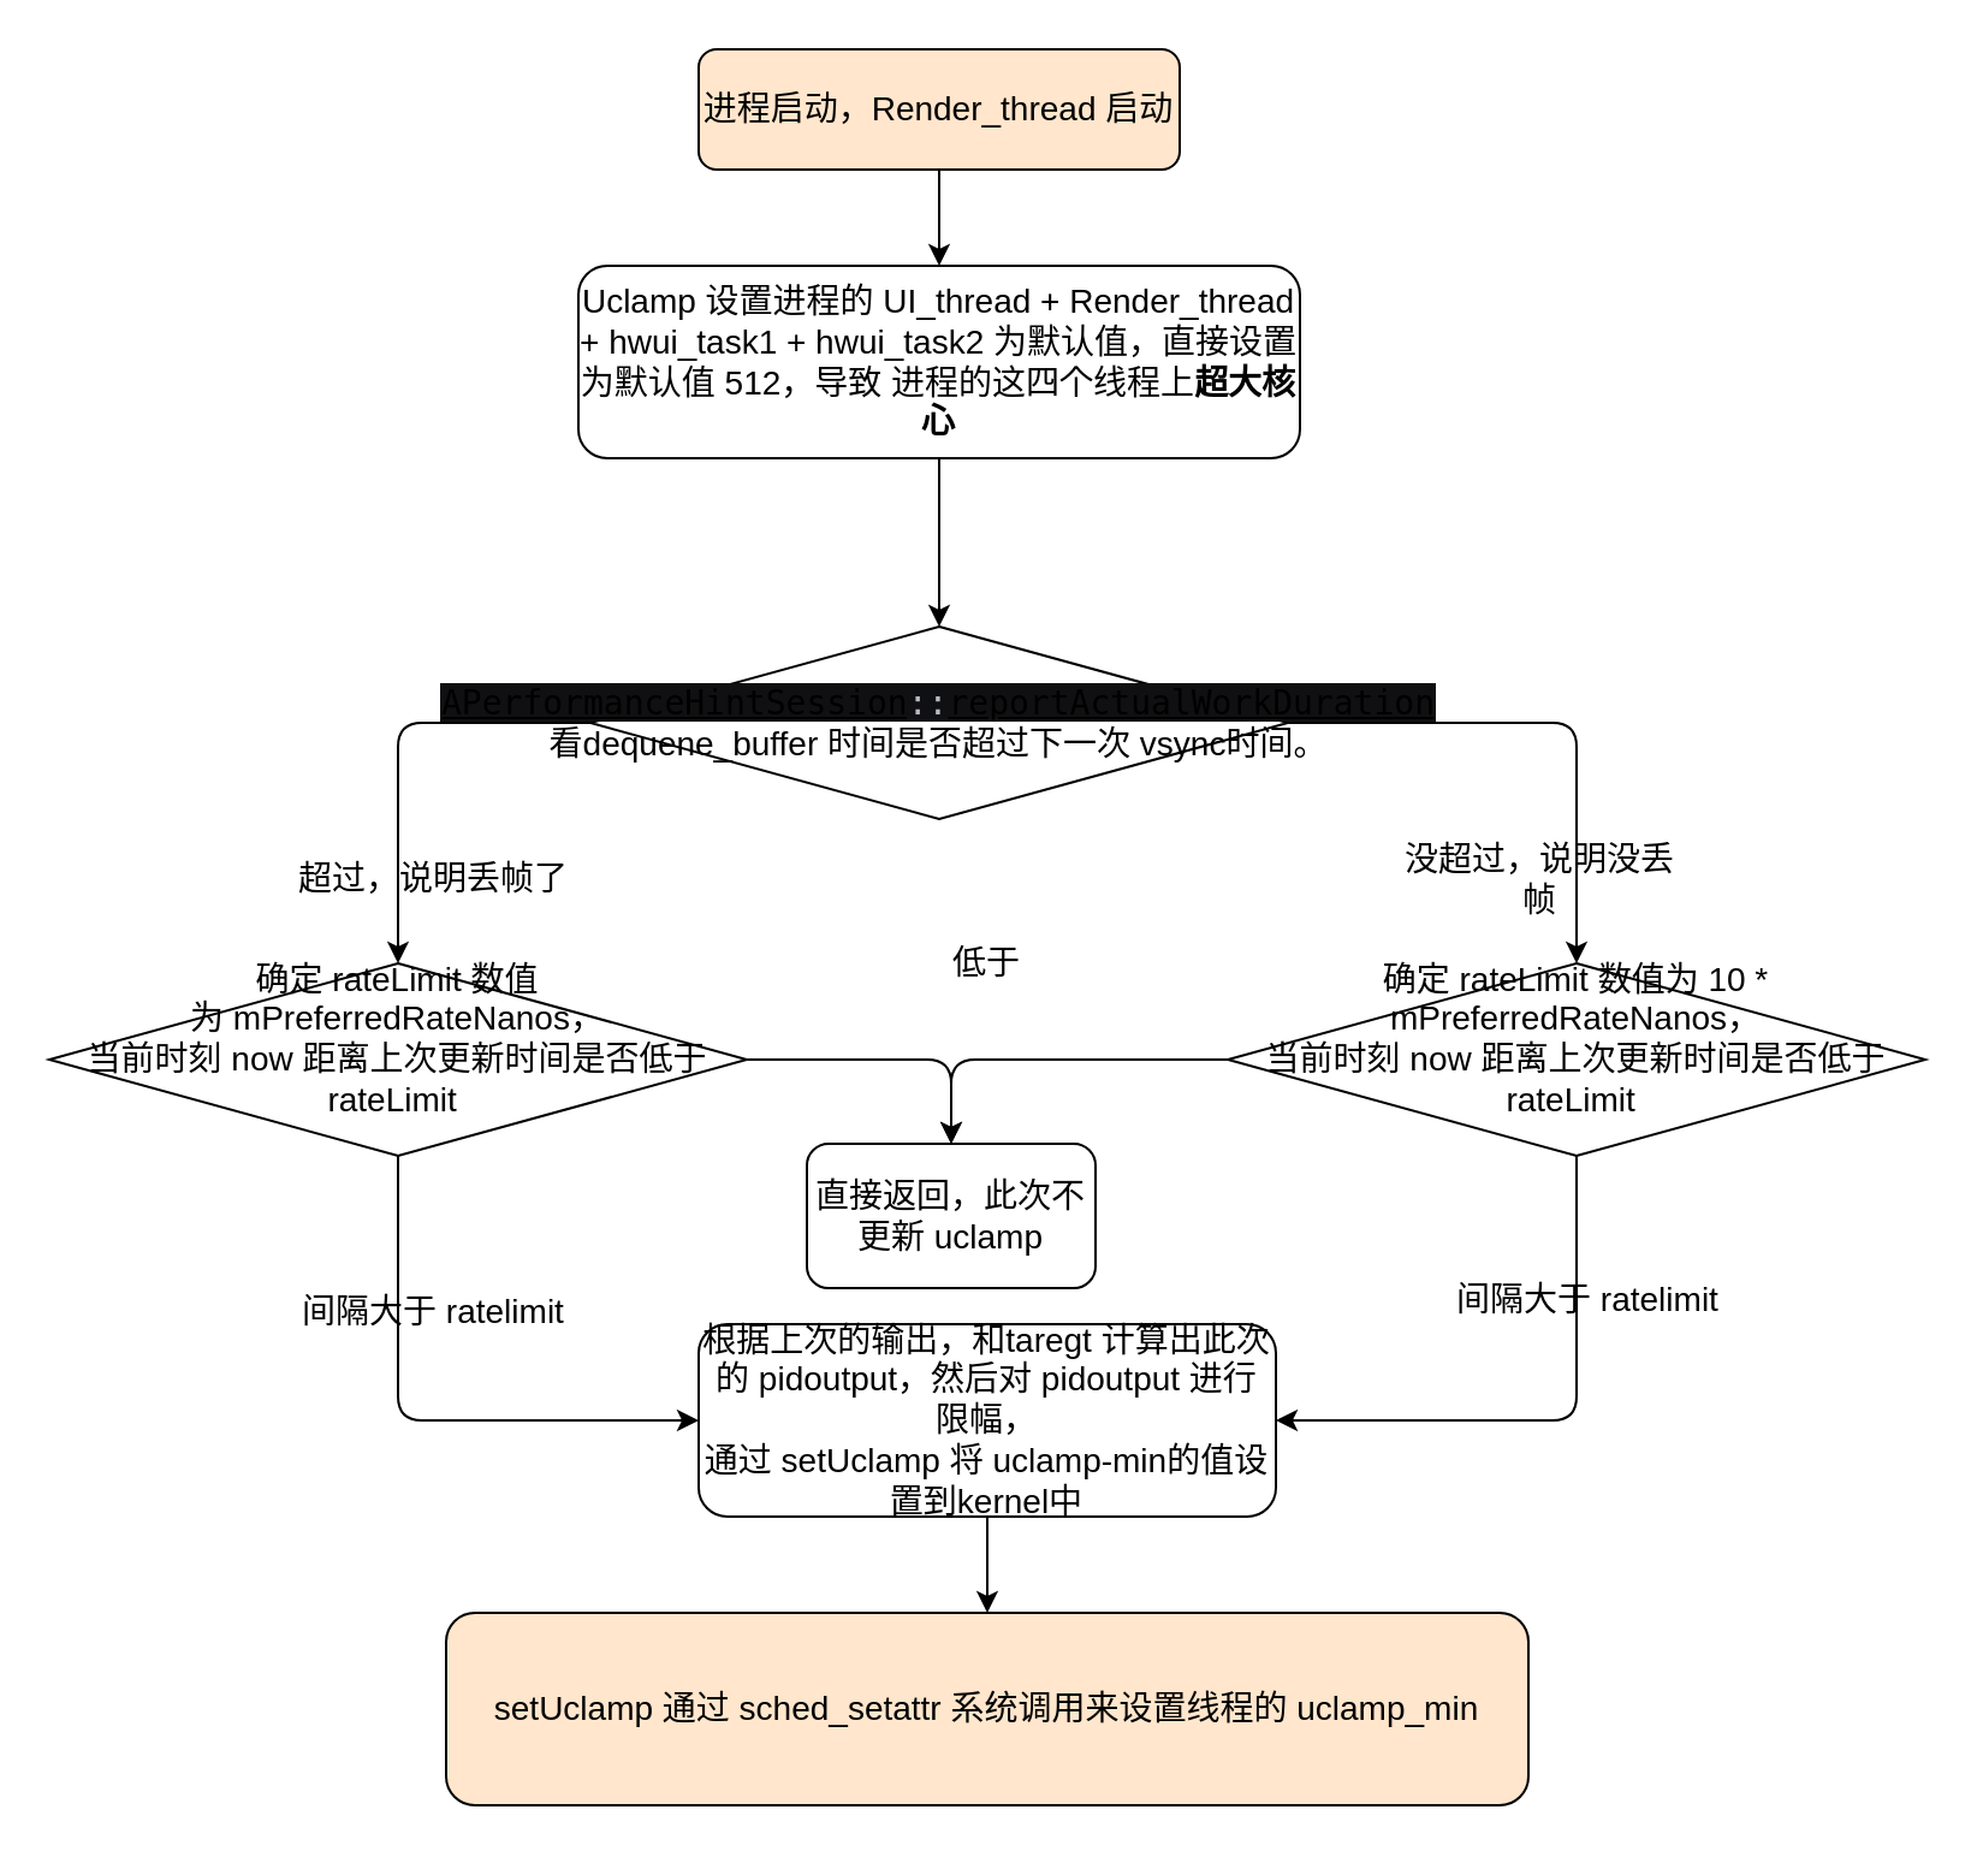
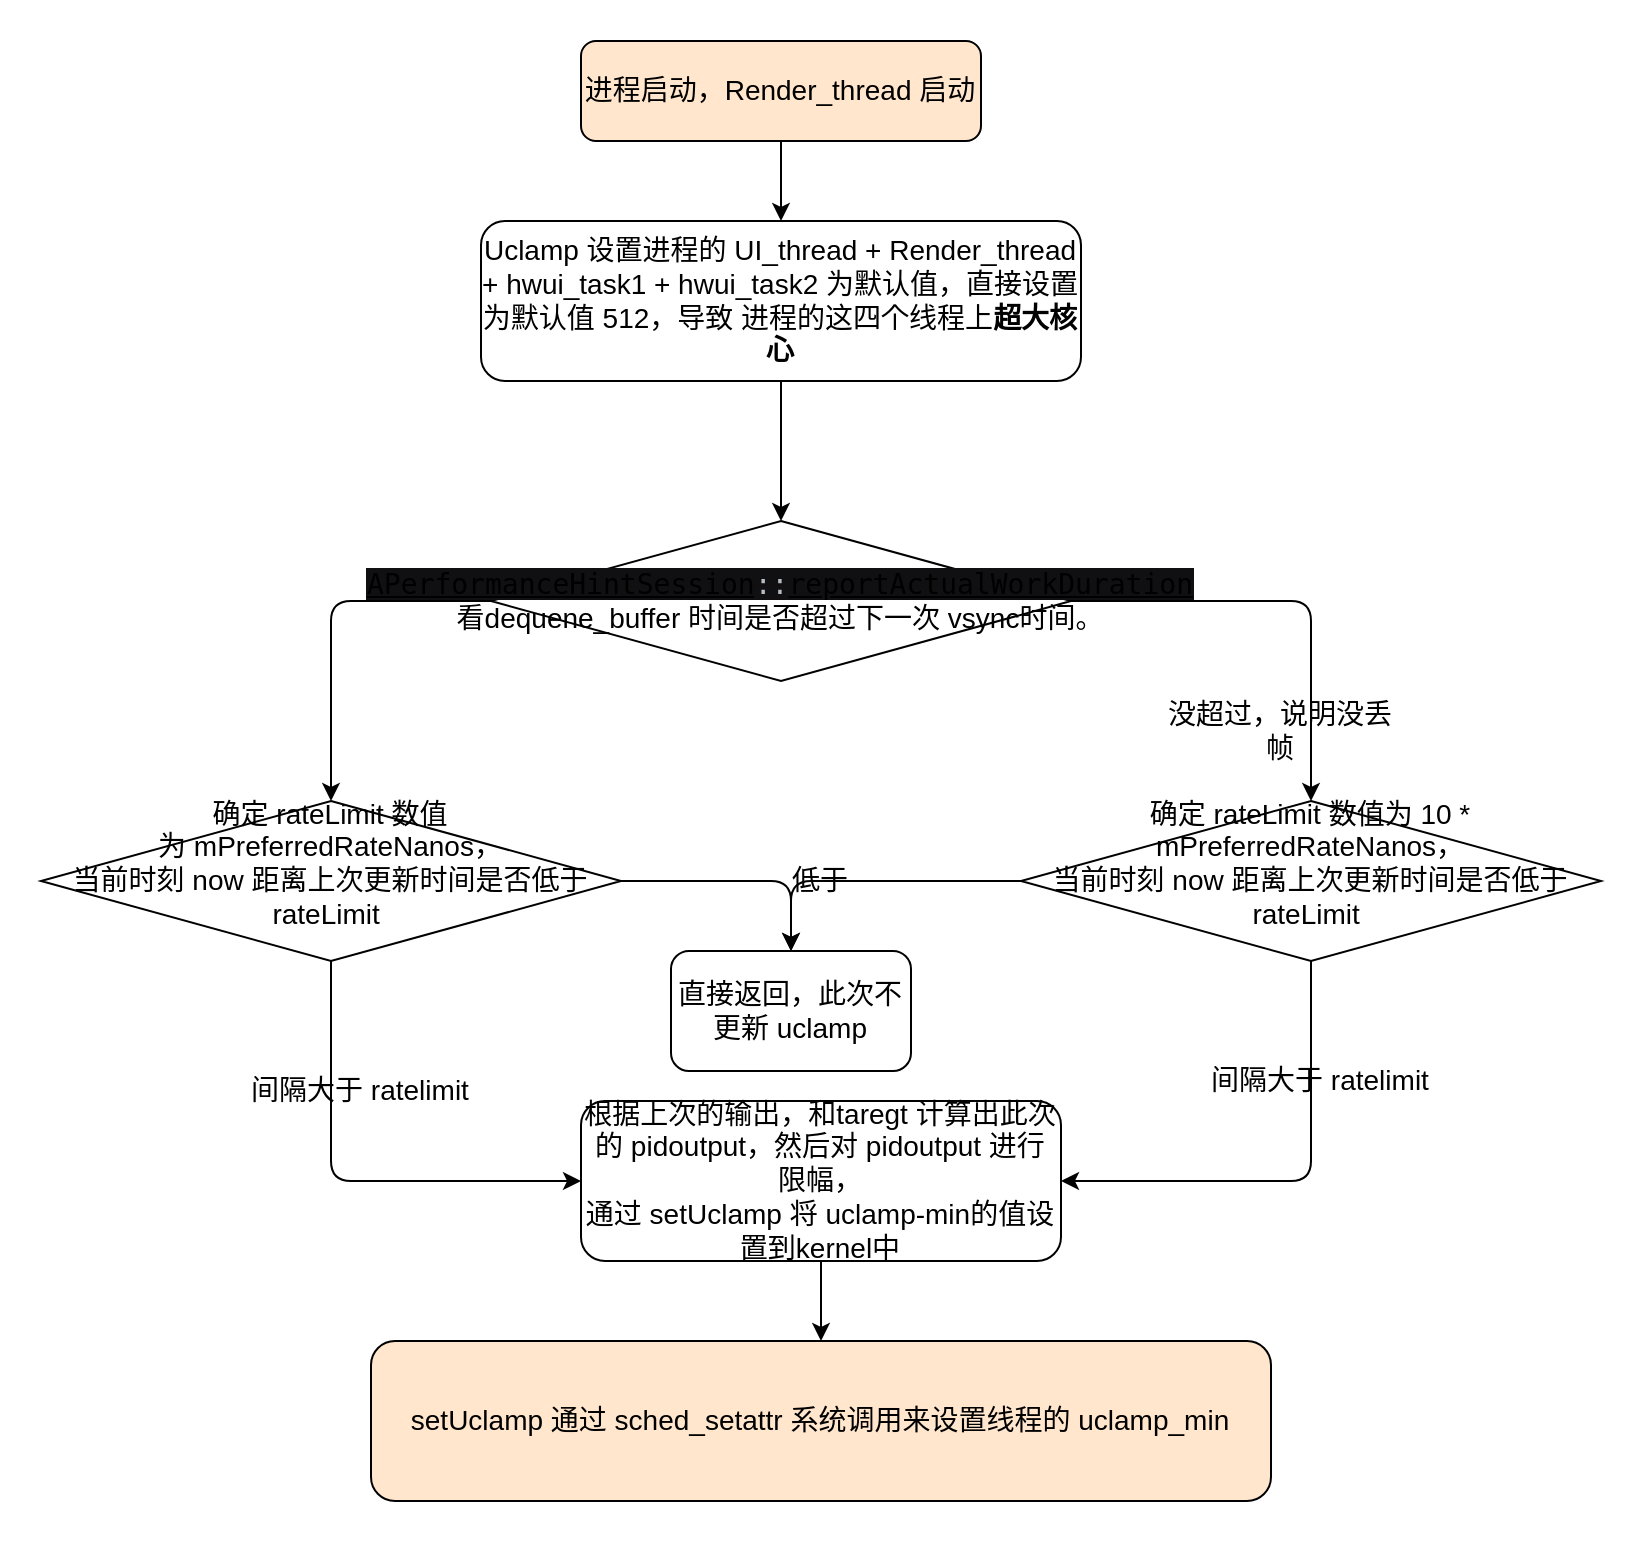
  <mxCell id="0" />
  <mxCell id="1" parent="0" />
  <mxCell id="2" style="edgeStyle=none;html=1;exitX=0.5;exitY=1;exitDx=0;exitDy=0;entryX=0.5;entryY=0;entryDx=0;entryDy=0;fontSize=14;" parent="1" source="3" target="5" edge="1"><mxGeometry relative="1" as="geometry" /></mxCell>
  <mxCell id="3" value="进程启动，Render_thread 启动" style="rounded=1;whiteSpace=wrap;html=1;fontSize=14;fillColor=#ffe6cc;" parent="1" vertex="1"><mxGeometry x="290" y="20" width="200" height="50" as="geometry" /></mxCell>
  <mxCell id="4" style="edgeStyle=none;html=1;exitX=0.5;exitY=1;exitDx=0;exitDy=0;entryX=0.5;entryY=0;entryDx=0;entryDy=0;fontSize=14;" parent="1" source="5" target="8" edge="1"><mxGeometry relative="1" as="geometry" /></mxCell>
  <mxCell id="5" value="Uclamp 设置进程的 UI_thread + Render_thread + hwui_task1 + hwui_task2 为默认值，直接设置为默认值 512，导致 进程的这四个线程上&lt;b style=&quot;font-size: 14px;&quot;&gt;超大核心&lt;/b&gt;" style="rounded=1;whiteSpace=wrap;html=1;fontSize=14;" parent="1" vertex="1"><mxGeometry x="240" y="110" width="300" height="80" as="geometry" /></mxCell>
  <mxCell id="6" style="edgeStyle=orthogonalEdgeStyle;html=1;exitX=0;exitY=0.5;exitDx=0;exitDy=0;entryX=0.5;entryY=0;entryDx=0;entryDy=0;fontSize=14;" parent="1" source="8" target="14" edge="1"><mxGeometry relative="1" as="geometry" /></mxCell>
  <mxCell id="7" style="edgeStyle=orthogonalEdgeStyle;html=1;exitX=1;exitY=0.5;exitDx=0;exitDy=0;entryX=0.5;entryY=0;entryDx=0;entryDy=0;fontSize=14;" parent="1" source="8" target="17" edge="1"><mxGeometry relative="1" as="geometry" /></mxCell>
  <mxCell id="8" value="&lt;a class=&quot;semantic-decoration&quot; href=&quot;https://cs.android.com/android/platform/superproject/+/master:frameworks/base/native/android/performance_hint.cpp;bpv=1;bpt=1;l=176?q=reportActualWorkDuration&amp;amp;ss=android%2Fplatform%2Fsuperproject&amp;amp;gsn=APerformanceHintSession&amp;amp;gs=kythe%3A%2F%2Fandroid.googlesource.com%2Fplatform%2Fsuperproject%3Flang%3Dc%252B%252B%23sEjEuJNrjQhG-GQVPRX7Psh9nab4K8k8abGdV0JlrpU&quot; style=&quot;color: inherit; margin: 0px; padding: 0px; box-sizing: border-box; font-family: monospace; font-size: 14px; background-color: rgb(16, 16, 18);&quot;&gt;APerformanceHintSession&lt;/a&gt;&lt;span style=&quot;color: rgb(181, 188, 197); font-family: monospace; font-size: 14px; background-color: rgb(16, 16, 18);&quot;&gt;::&lt;/span&gt;&lt;a class=&quot;semantic-decoration&quot; href=&quot;https://cs.android.com/android/platform/superproject/+/master:frameworks/base/native/android/performance_hint.cpp;bpv=1;bpt=1;l=176?q=reportActualWorkDuration&amp;amp;ss=android%2Fplatform%2Fsuperproject&amp;amp;gsn=reportActualWorkDuration&amp;amp;gs=kythe%3A%2F%2Fandroid.googlesource.com%2Fplatform%2Fsuperproject%3Flang%3Dc%252B%252B%3Fpath%3Dframeworks%2Fbase%2Fnative%2Fandroid%2Fperformance_hint.cpp%23UAvm5iCJ1zu8LtfDFmNcOa3B0VVkCjRLfFoGJ2opwis&amp;amp;gs=kythe%3A%2F%2Fandroid.googlesource.com%2Fplatform%2Fsuperproject%3Flang%3Dc%252B%252B%3Fpath%3Dframeworks%2Fbase%2Fnative%2Fandroid%2Fperformance_hint.cpp%23G-wGRQLkjtaDkSSI0qP0BkqYfBHYxKfAiUDq-N4nxCQ&quot; style=&quot;color: inherit; margin: 0px; padding: 0px; box-sizing: border-box; font-family: monospace; font-size: 14px; background-color: rgb(16, 16, 18);&quot;&gt;reportActualWorkDuration&lt;/a&gt;&lt;br style=&quot;font-size: 14px;&quot;&gt;&lt;span style=&quot;font-size: 14px;&quot;&gt;看dequene_buffer 时间是否超过下一次 vsync时间。&lt;/span&gt;" style="rhombus;whiteSpace=wrap;html=1;fontSize=14;" parent="1" vertex="1"><mxGeometry x="245" y="260" width="290" height="80" as="geometry" /></mxCell>
  <mxCell id="9" style="edgeStyle=none;html=1;exitX=0.5;exitY=1;exitDx=0;exitDy=0;entryX=0.5;entryY=0;entryDx=0;entryDy=0;fontSize=14;" parent="1" source="10" target="23" edge="1"><mxGeometry relative="1" as="geometry" /></mxCell>
  <mxCell id="10" value="根据上次的输出，和taregt 计算出此次的 pidoutput，然后对 pidoutput 进行限幅，&lt;br style=&quot;font-size: 14px;&quot;&gt;通过&amp;nbsp;setUclamp 将 uclamp-min的值设置到kernel中" style="rounded=1;whiteSpace=wrap;html=1;fontSize=14;" parent="1" vertex="1"><mxGeometry x="290" y="550" width="240" height="80" as="geometry" /></mxCell>
- <mxCell id="11" value="超过，说明丢帧了" style="text;html=1;strokeColor=none;fillColor=none;align=center;verticalAlign=middle;whiteSpace=wrap;rounded=0;fontSize=14;" parent="1" vertex="1"><mxGeometry x="120" y="350" width="120" height="30" as="geometry" /></mxCell>
  <mxCell id="12" style="edgeStyle=orthogonalEdgeStyle;html=1;exitX=1;exitY=0.5;exitDx=0;exitDy=0;entryX=0.5;entryY=0;entryDx=0;entryDy=0;fontSize=14;" parent="1" source="14" target="19" edge="1"><mxGeometry relative="1" as="geometry" /></mxCell>
  <mxCell id="13" style="edgeStyle=orthogonalEdgeStyle;html=1;exitX=0.5;exitY=1;exitDx=0;exitDy=0;entryX=0;entryY=0.5;entryDx=0;entryDy=0;fontSize=14;" parent="1" source="14" target="10" edge="1"><mxGeometry relative="1" as="geometry" /></mxCell>
  <mxCell id="14" value="确定&amp;nbsp;rateLimit 数值为&amp;nbsp;mPreferredRateNanos，&lt;br style=&quot;font-size: 14px;&quot;&gt;当前时刻 now 距离上次更新时间是否低于 rateLimit&amp;nbsp;&lt;br style=&quot;font-size: 14px;&quot;&gt;&amp;nbsp;" style="rhombus;whiteSpace=wrap;html=1;fontSize=14;" parent="1" vertex="1"><mxGeometry x="20" y="400" width="290" height="80" as="geometry" /></mxCell>
  <mxCell id="15" style="edgeStyle=orthogonalEdgeStyle;html=1;exitX=0;exitY=0.5;exitDx=0;exitDy=0;entryX=0.5;entryY=0;entryDx=0;entryDy=0;fontSize=14;" parent="1" source="17" target="19" edge="1"><mxGeometry relative="1" as="geometry" /></mxCell>
  <mxCell id="16" style="edgeStyle=orthogonalEdgeStyle;html=1;exitX=0.5;exitY=1;exitDx=0;exitDy=0;entryX=1;entryY=0.5;entryDx=0;entryDy=0;fontSize=14;" parent="1" source="17" target="10" edge="1"><mxGeometry relative="1" as="geometry" /></mxCell>
  <mxCell id="17" value="确定&amp;nbsp;rateLimit 数值为 10 * mPreferredRateNanos，&lt;br style=&quot;font-size: 14px;&quot;&gt;当前时刻 now 距离上次更新时间是否低于 rateLimit&amp;nbsp;&lt;br style=&quot;font-size: 14px;&quot;&gt;&amp;nbsp;" style="rhombus;whiteSpace=wrap;html=1;fontSize=14;" parent="1" vertex="1"><mxGeometry x="510" y="400" width="290" height="80" as="geometry" /></mxCell>
  <mxCell id="18" value="没超过，说明没丢帧" style="text;html=1;strokeColor=none;fillColor=none;align=center;verticalAlign=middle;whiteSpace=wrap;rounded=0;fontSize=14;" parent="1" vertex="1"><mxGeometry x="580" y="350" width="120" height="30" as="geometry" /></mxCell>
  <mxCell id="19" value="直接返回，此次不更新 uclamp" style="rounded=1;whiteSpace=wrap;html=1;fontSize=14;" parent="1" vertex="1"><mxGeometry x="335" y="475" width="120" height="60" as="geometry" /></mxCell>
- <mxCell id="20" value="低于" style="text;html=1;strokeColor=none;fillColor=none;align=center;verticalAlign=middle;whiteSpace=wrap;rounded=0;fontSize=14;" parent="1" vertex="1"><mxGeometry x="350" y="385" width="120" height="30" as="geometry" /></mxCell>
+ <mxCell id="20" value="低于" style="text;html=1;strokeColor=none;fillColor=none;align=center;verticalAlign=middle;whiteSpace=wrap;rounded=0;fontSize=14;" parent="1" vertex="1"><mxGeometry x="350" y="425" width="120" height="30" as="geometry" /></mxCell>
  <mxCell id="21" value="间隔大于 ratelimit" style="text;html=1;strokeColor=none;fillColor=none;align=center;verticalAlign=middle;whiteSpace=wrap;rounded=0;fontSize=14;" parent="1" vertex="1"><mxGeometry x="120" y="530" width="120" height="30" as="geometry" /></mxCell>
  <mxCell id="22" value="间隔大于 ratelimit" style="text;html=1;strokeColor=none;fillColor=none;align=center;verticalAlign=middle;whiteSpace=wrap;rounded=0;fontSize=14;" parent="1" vertex="1"><mxGeometry x="600" y="525" width="120" height="30" as="geometry" /></mxCell>
  <mxCell id="23" value="setUclamp 通过 sched_setattr 系统调用来设置线程的 uclamp_min" style="rounded=1;whiteSpace=wrap;html=1;fontSize=14;fillColor=#ffe6cc;" parent="1" vertex="1"><mxGeometry x="185" y="670" width="450" height="80" as="geometry" /></mxCell>
